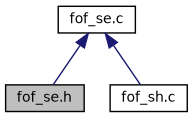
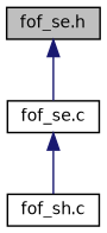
  digraph {
    node [color=black fillcolor=white fontname=Helvetica fontsize=10 shape=record style=filled]
    edge [color=midnightblue dir=back fontname=Helvetica fontsize=10 labelfontname=Helvetica labelfontsize=10 style=solid]
    n1 [fillcolor=grey75 fontcolor=black height=0.2 label="fof_se.h" width=0.4]
    n2 [height=0.2 label="fof_se.c" width=0.4]
    n3 [height=0.2 label="fof_sh.c" width=0.4]
-   n2 -> n1
+   n1 -> n2
    n2 -> n3
  }
